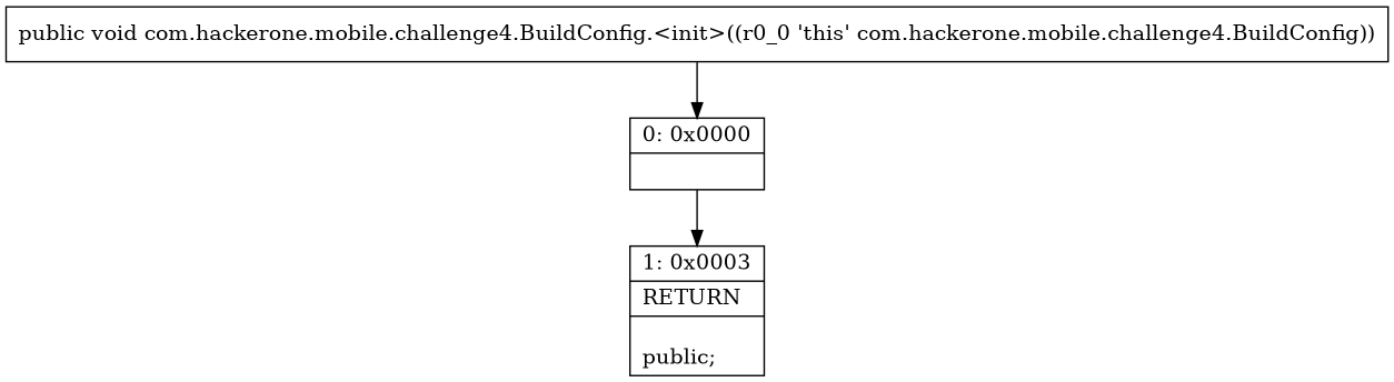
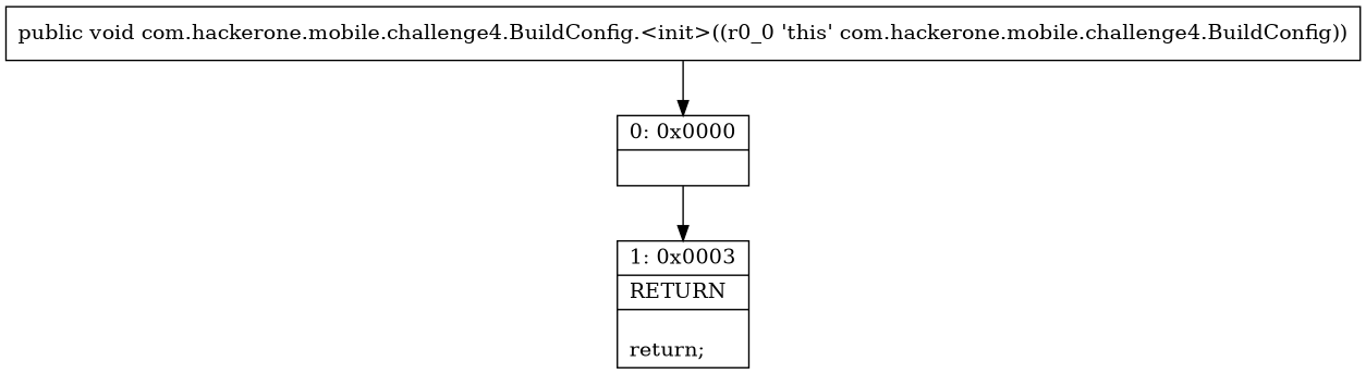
  digraph {
    node [shape=record]
    n1 [label="{0\:\ 0x0000|\l}"]
-   n2 [label="{1\:\ 0x0003|RETURN\l|\lpublic;\l}"]
+   n2 [label="{1\:\ 0x0003|RETURN\l|\lreturn;\l}"]
    n3 [label="{public void com.hackerone.mobile.challenge4.BuildConfig.\<init\>((r0_0 'this' com.hackerone.mobile.challenge4.BuildConfig)) }"]
    n1 -> n2
    n3 -> n1
  }
